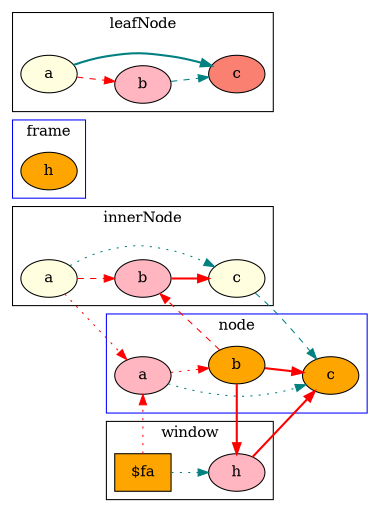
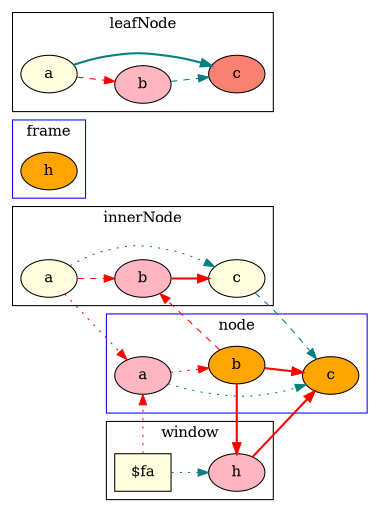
  digraph {
    rankdir=LR
    node [style=filled fillcolor=lightpink]
    edge [style=dotted color=red]
    n1 [label=a]
    n2 [label=b fillcolor=orange]
    n3 [label=c fillcolor=orange]
    n4 [label=h fillcolor=orange]
    n5 [label=a fillcolor=lightyellow]
    n6 [label=b]
    n7 [label=c fillcolor=lightyellow]
    n8 [label=a fillcolor=lightyellow]
    n9 [label=b]
    n10 [label=c fillcolor=salmon]
    n11 [label=h]
-   n12 [label="$fa" shape=box fillcolor=orange]
+   n12 [label="$fa" shape=box fillcolor=lightyellow]
    subgraph cluster_1 {
      color=blue
      label="node"
      n1
      n2
      n3
    }
    subgraph cluster_2 {
      color=blue
      label=frame
      n4
    }
    subgraph cluster_3 {
      color=black
      label=innerNode
      n5
      n6
      n7
    }
    subgraph cluster_4 {
      color=black
      label=leafNode
      n8
      n9
      n10
    }
    subgraph cluster_5 {
      color=black
      label=window
      n11
      n12
    }
    n1 -> n2
    n1 -> n3 [color=teal]
    n2 -> n3 [style=bold]
    n2 -> n6 [style=dashed]
    n2 -> n11 [style=bold]
    n5 -> n1
    n5 -> n6 [style=dashed]
    n5 -> n7 [color=teal]
    n6 -> n7 [style=bold]
    n7 -> n3 [color=teal style=dashed]
    n8 -> n9 [style=dashed]
    n8 -> n10 [style=bold color=teal]
    n9 -> n10 [style=dashed color=teal]
    n11 -> n3 [style=bold]
    n12 -> n1
    n12 -> n11 [color=teal]
  }
